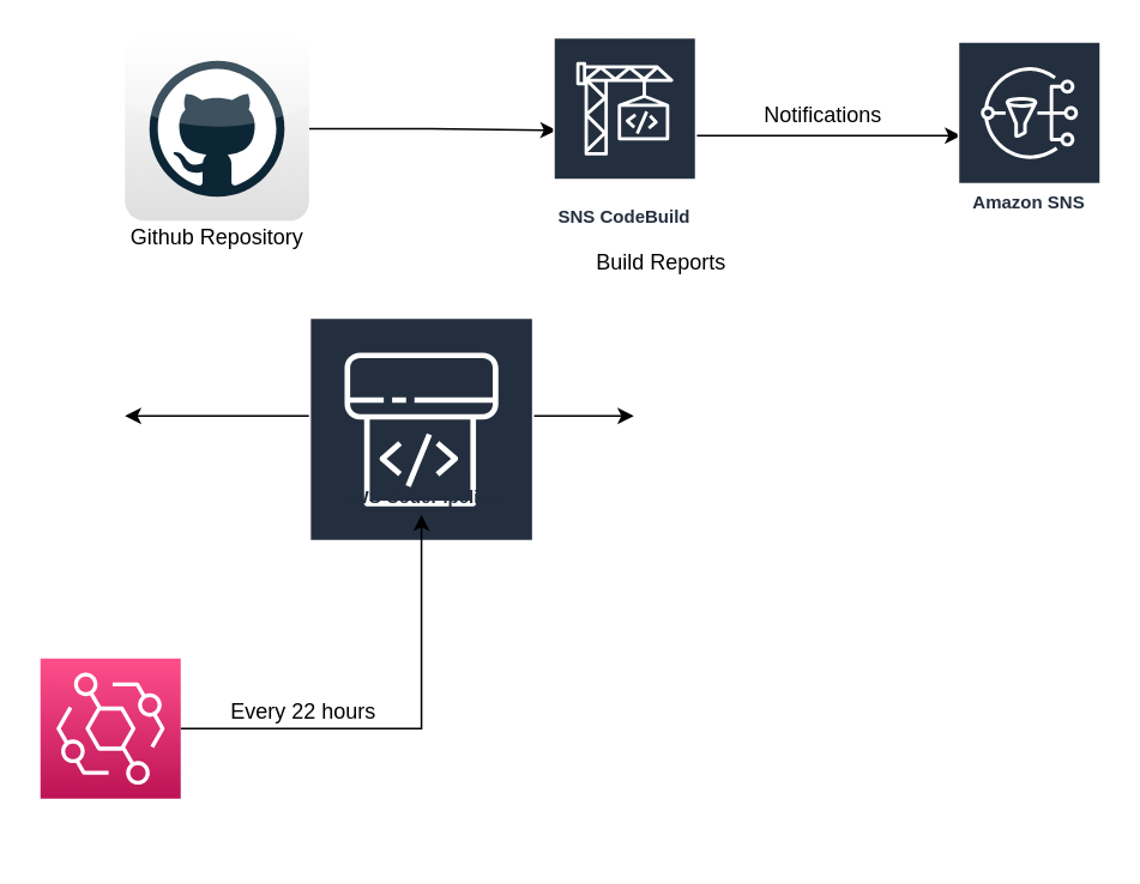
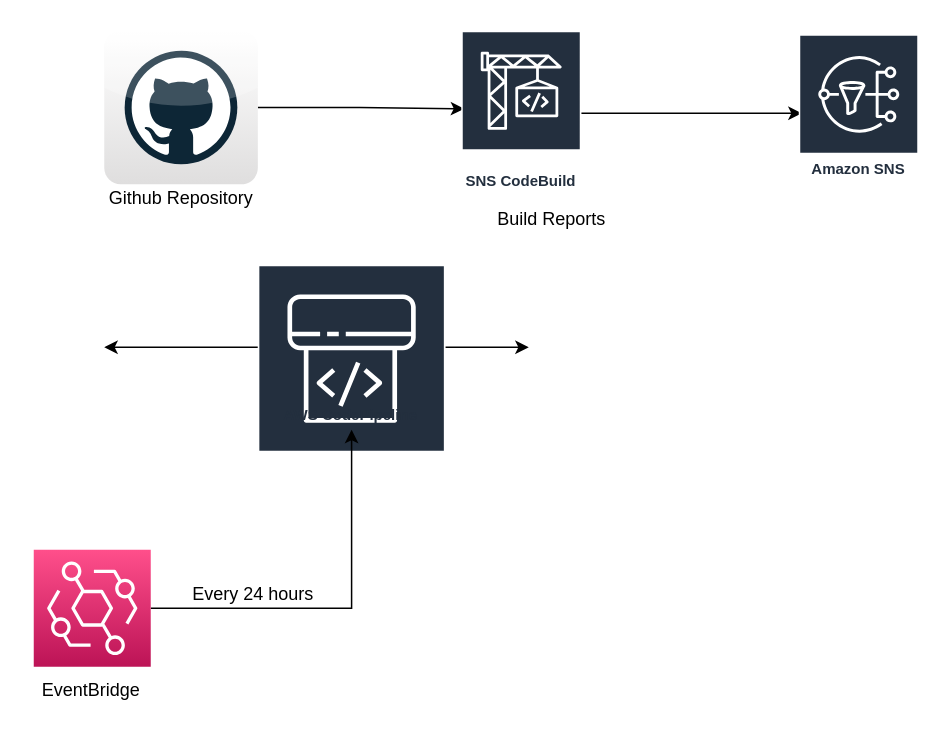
  <mxCell id="0" />
  <mxCell id="1" parent="0" />
  <mxCell id="2" style="edgeStyle=orthogonalEdgeStyle;rounded=0;orthogonalLoop=1;jettySize=auto;html=1;entryX=0.025;entryY=0.473;entryDx=0;entryDy=0;entryPerimeter=0;" edge="1" parent="1" source="3" target="5"><mxGeometry relative="1" as="geometry" /></mxCell>
  <mxCell id="3" value="" style="dashed=0;outlineConnect=0;html=1;align=center;labelPosition=center;verticalLabelPosition=bottom;verticalAlign=top;shape=mxgraph.webicons.github;gradientColor=#DFDEDE" vertex="1" parent="1"><mxGeometry x="69" y="20" width="102.4" height="102.4" as="geometry" /></mxCell>
  <mxCell id="4" style="edgeStyle=orthogonalEdgeStyle;rounded=0;orthogonalLoop=1;jettySize=auto;html=1;entryX=0.025;entryY=0.55;entryDx=0;entryDy=0;entryPerimeter=0;" edge="1" parent="1" source="5"><mxGeometry relative="1" as="geometry"><mxPoint x="534" y="75" as="targetPoint" /></mxGeometry></mxCell>
  <mxCell id="5" value="SNS CodeBuild" style="sketch=0;outlineConnect=0;fontColor=#232F3E;gradientColor=none;strokeColor=#ffffff;fillColor=#232F3E;dashed=0;verticalLabelPosition=middle;verticalAlign=bottom;align=center;html=1;whiteSpace=wrap;fontSize=10;fontStyle=1;spacing=3;shape=mxgraph.aws4.productIcon;prIcon=mxgraph.aws4.codebuild;" vertex="1" parent="1"><mxGeometry x="307" y="20" width="80" height="110" as="geometry" /></mxCell>
  <mxCell id="6" style="edgeStyle=orthogonalEdgeStyle;rounded=0;orthogonalLoop=1;jettySize=auto;html=1;" edge="1" parent="1" source="8"><mxGeometry relative="1" as="geometry"><mxPoint x="352" y="231" as="targetPoint" /></mxGeometry></mxCell>
  <mxCell id="7" style="edgeStyle=orthogonalEdgeStyle;rounded=0;orthogonalLoop=1;jettySize=auto;html=1;" edge="1" parent="1" source="8"><mxGeometry relative="1" as="geometry"><mxPoint x="69" y="231" as="targetPoint" /></mxGeometry></mxCell>
  <mxCell id="8" value="AWS CodePipeline" style="sketch=0;outlineConnect=0;fontColor=#232F3E;gradientColor=none;strokeColor=#ffffff;fillColor=#232F3E;dashed=0;verticalLabelPosition=middle;verticalAlign=bottom;align=center;html=1;whiteSpace=wrap;fontSize=10;fontStyle=1;spacing=3;shape=mxgraph.aws4.productIcon;prIcon=mxgraph.aws4.codepipeline;" vertex="1" parent="1"><mxGeometry x="171.4" y="176" width="125" height="110" as="geometry" /></mxCell>
  <mxCell id="9" style="edgeStyle=orthogonalEdgeStyle;rounded=0;orthogonalLoop=1;jettySize=auto;html=1;" edge="1" parent="1" source="10" target="8"><mxGeometry relative="1" as="geometry" /></mxCell>
  <mxCell id="10" value="" style="sketch=0;points=[[0,0,0],[0.25,0,0],[0.5,0,0],[0.75,0,0],[1,0,0],[0,1,0],[0.25,1,0],[0.5,1,0],[0.75,1,0],[1,1,0],[0,0.25,0],[0,0.5,0],[0,0.75,0],[1,0.25,0],[1,0.5,0],[1,0.75,0]];outlineConnect=0;fontColor=#232F3E;gradientColor=#FF4F8B;gradientDirection=north;fillColor=#BC1356;strokeColor=#ffffff;dashed=0;verticalLabelPosition=bottom;verticalAlign=top;align=center;html=1;fontSize=12;fontStyle=0;aspect=fixed;shape=mxgraph.aws4.resourceIcon;resIcon=mxgraph.aws4.eventbridge;" vertex="1" parent="1"><mxGeometry x="22" y="366" width="78" height="78" as="geometry" /></mxCell>
- <mxCell id="11" value="&lt;div&gt;Every 22 hours&lt;/div&gt;" style="text;html=1;align=center;verticalAlign=middle;resizable=0;points=[];autosize=1;strokeColor=none;fillColor=none;" vertex="1" parent="1"><mxGeometry x="122" y="387" width="91" height="18" as="geometry" /></mxCell>
+ <mxCell id="11" value="&lt;div&gt;Every 24 hours&lt;/div&gt;" style="text;html=1;align=center;verticalAlign=middle;resizable=0;points=[];autosize=1;strokeColor=none;fillColor=none;" vertex="1" parent="1"><mxGeometry x="122" y="387" width="91" height="18" as="geometry" /></mxCell>
+ <mxCell id="12" value="&lt;div&gt;EventBridge&lt;/div&gt;" style="text;html=1;align=center;verticalAlign=middle;resizable=0;points=[];autosize=1;strokeColor=none;fillColor=none;" vertex="1" parent="1"><mxGeometry x="20" y="450" width="80" height="20" as="geometry" /></mxCell>
  <mxCell id="13" value="Github Repository" style="text;html=1;align=center;verticalAlign=middle;resizable=0;points=[];autosize=1;strokeColor=none;fillColor=none;" vertex="1" parent="1"><mxGeometry x="65.2" y="122.4" width="110" height="20" as="geometry" /></mxCell>
  <mxCell id="14" value="Amazon SNS" style="sketch=0;outlineConnect=0;fontColor=#232F3E;gradientColor=none;strokeColor=#ffffff;fillColor=#232F3E;dashed=0;verticalLabelPosition=middle;verticalAlign=bottom;align=center;html=1;whiteSpace=wrap;fontSize=10;fontStyle=1;spacing=3;shape=mxgraph.aws4.productIcon;prIcon=mxgraph.aws4.sns;" vertex="1" parent="1"><mxGeometry x="532" y="22.4" width="80" height="100" as="geometry" /></mxCell>
  <mxCell id="15" value="Build Reports" style="text;html=1;align=center;verticalAlign=middle;resizable=0;points=[];autosize=1;strokeColor=none;fillColor=none;" vertex="1" parent="1"><mxGeometry x="322" y="136" width="90" height="20" as="geometry" /></mxCell>
- <mxCell id="16" value="Notifications" style="text;html=1;align=center;verticalAlign=middle;resizable=0;points=[];autosize=1;strokeColor=none;fillColor=none;" vertex="1" parent="1"><mxGeometry x="419" y="55" width="75" height="18" as="geometry" /></mxCell>
